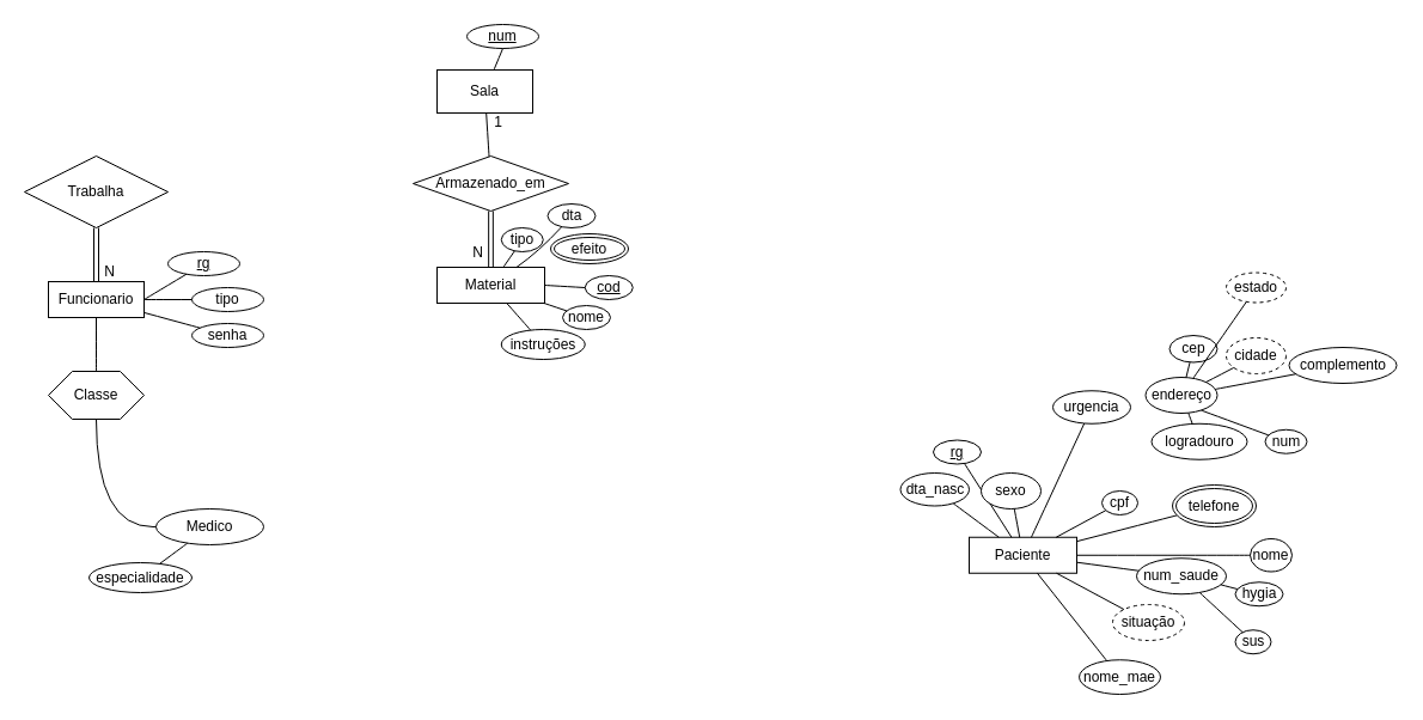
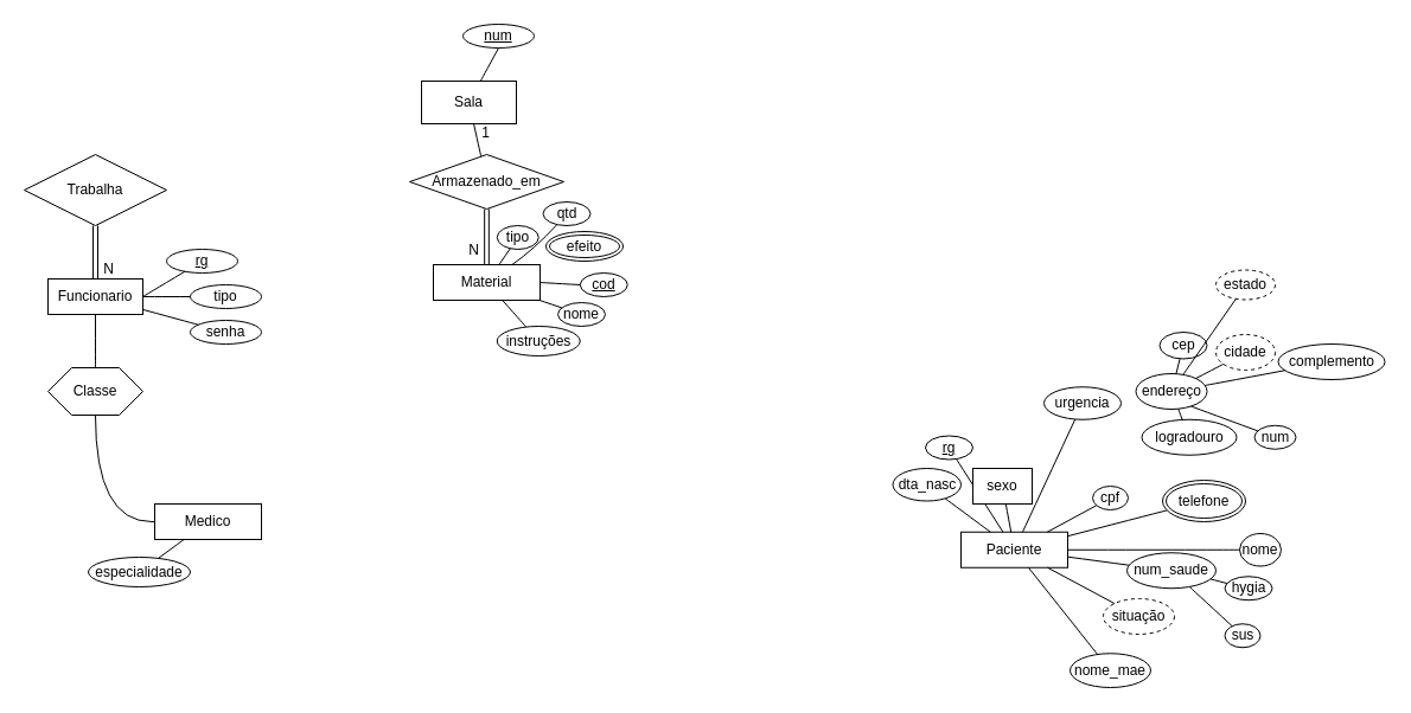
  <mxCell id="0" />
  <mxCell id="1" parent="0" />
  <mxCell id="2" value="&lt;div&gt;Funcionario&lt;/div&gt;" style="rounded=0;arcSize=10;whiteSpace=wrap;html=1;align=center;" parent="1" vertex="1"><mxGeometry x="40" y="235" width="80" height="30" as="geometry" /></mxCell>
  <mxCell id="3" value="Trabalha" style="shape=rhombus;perimeter=rhombusPerimeter;whiteSpace=wrap;html=1;align=center;rounded=0;" parent="1" vertex="1"><mxGeometry x="20" y="130" width="120" height="60" as="geometry" /></mxCell>
  <mxCell id="4" value="" style="shape=link;html=1;rounded=0;exitX=0.5;exitY=1;exitDx=0;exitDy=0;entryX=0.5;entryY=0;entryDx=0;entryDy=0;curved=1;" parent="1" source="3" target="2" edge="1"><mxGeometry relative="1" as="geometry"><mxPoint x="90" y="190" as="sourcePoint" /><mxPoint x="230" y="190" as="targetPoint" /></mxGeometry></mxCell>
  <mxCell id="5" value="N" style="resizable=0;html=1;align=right;verticalAlign=bottom;rounded=0;" parent="4" connectable="0" vertex="1"><mxGeometry x="1" relative="1" as="geometry"><mxPoint x="16" as="offset" /></mxGeometry></mxCell>
  <mxCell id="6" value="&lt;u&gt;rg&lt;/u&gt;" style="ellipse;whiteSpace=wrap;html=1;align=center;rounded=0;" parent="1" vertex="1"><mxGeometry x="140" y="210" width="60" height="20" as="geometry" /></mxCell>
  <mxCell id="7" value="tipo" style="ellipse;whiteSpace=wrap;html=1;align=center;rounded=0;" parent="1" vertex="1"><mxGeometry x="160" y="240" width="60" height="20" as="geometry" /></mxCell>
  <mxCell id="8" value="" style="endArrow=none;html=1;rounded=0;exitX=1;exitY=0.5;exitDx=0;exitDy=0;entryX=0;entryY=0.5;entryDx=0;entryDy=0;curved=1;" parent="1" source="2" target="7" edge="1"><mxGeometry width="50" height="50" relative="1" as="geometry"><mxPoint x="210" y="340" as="sourcePoint" /><mxPoint x="260" y="290" as="targetPoint" /></mxGeometry></mxCell>
  <mxCell id="9" value="" style="endArrow=none;html=1;rounded=0;exitX=1;exitY=0.5;exitDx=0;exitDy=0;curved=1;" parent="1" source="2" target="6" edge="1"><mxGeometry width="50" height="50" relative="1" as="geometry"><mxPoint x="210" y="340" as="sourcePoint" /><mxPoint x="260" y="290" as="targetPoint" /></mxGeometry></mxCell>
- <mxCell id="10" value="Sala" style="rounded=0;arcSize=10;whiteSpace=wrap;html=1;align=center;" parent="1" vertex="1"><mxGeometry x="365" y="58" width="80" height="36" as="geometry" /></mxCell>
+ <mxCell id="10" value="Sala" style="rounded=0;arcSize=10;whiteSpace=wrap;html=1;align=center;" parent="1" vertex="1"><mxGeometry x="355" y="68" width="80" height="36" as="geometry" /></mxCell>
  <mxCell id="11" value="Material" style="rounded=0;arcSize=10;whiteSpace=wrap;html=1;align=center;" parent="1" vertex="1"><mxGeometry x="365" y="223" width="90" height="30" as="geometry" /></mxCell>
  <mxCell id="12" value="&lt;u&gt;num&lt;/u&gt;" style="ellipse;whiteSpace=wrap;html=1;align=center;rounded=0;" parent="1" vertex="1"><mxGeometry x="390" y="20" width="60" height="20" as="geometry" /></mxCell>
  <mxCell id="13" value="" style="endArrow=none;html=1;rounded=0;curved=1;" parent="1" source="10" edge="1"><mxGeometry width="50" height="50" relative="1" as="geometry"><mxPoint x="370" y="90" as="sourcePoint" /><mxPoint x="420" y="40" as="targetPoint" /></mxGeometry></mxCell>
  <mxCell id="14" value="&lt;u&gt;cod&lt;/u&gt;" style="ellipse;whiteSpace=wrap;html=1;align=center;rounded=0;" parent="1" vertex="1"><mxGeometry x="488.75" y="230" width="40" height="20" as="geometry" /></mxCell>
  <mxCell id="15" value="" style="endArrow=none;html=1;rounded=0;entryX=0;entryY=0.5;entryDx=0;entryDy=0;exitX=1;exitY=0.5;exitDx=0;exitDy=0;curved=1;" parent="1" source="11" target="14" edge="1"><mxGeometry width="50" height="50" relative="1" as="geometry"><mxPoint x="430" y="280" as="sourcePoint" /><mxPoint x="480" y="230" as="targetPoint" /></mxGeometry></mxCell>
- <mxCell id="16" value="dta" style="ellipse;whiteSpace=wrap;html=1;align=center;rounded=0;" parent="1" vertex="1"><mxGeometry x="457.5" y="170" width="40" height="20" as="geometry" /></mxCell>
+ <mxCell id="16" value="qtd" style="ellipse;whiteSpace=wrap;html=1;align=center;rounded=0;" parent="1" vertex="1"><mxGeometry x="457.5" y="170" width="40" height="20" as="geometry" /></mxCell>
  <mxCell id="17" value="" style="endArrow=none;html=1;rounded=0;strokeWidth=1;curved=1;" parent="1" source="11" target="16" edge="1"><mxGeometry width="50" height="50" relative="1" as="geometry"><mxPoint x="420" y="256" as="sourcePoint" /><mxPoint x="477.701" y="217.69" as="targetPoint" /><Array as="points"><mxPoint x="450" y="210" /></Array></mxGeometry></mxCell>
  <mxCell id="18" value="&lt;div&gt;nome&lt;/div&gt;" style="ellipse;whiteSpace=wrap;html=1;align=center;rounded=0;" parent="1" vertex="1"><mxGeometry x="470" y="255" width="40" height="20" as="geometry" /></mxCell>
  <mxCell id="19" value="" style="endArrow=none;html=1;rounded=0;strokeWidth=1;curved=1;" parent="1" source="11" target="18" edge="1"><mxGeometry width="50" height="50" relative="1" as="geometry"><mxPoint x="450" y="281.104" as="sourcePoint" /><mxPoint x="470" y="260" as="targetPoint" /></mxGeometry></mxCell>
  <mxCell id="20" style="edgeStyle=orthogonalEdgeStyle;rounded=0;orthogonalLoop=1;jettySize=auto;html=1;endArrow=none;endFill=0;strokeWidth=1;entryX=0.5;entryY=0;entryDx=0;entryDy=0;curved=1;" parent="1" source="21" target="23" edge="1"><mxGeometry relative="1" as="geometry"><mxPoint x="155" y="410" as="targetPoint" /><Array as="points"><mxPoint x="80" y="440" /><mxPoint x="175" y="440" /></Array></mxGeometry></mxCell>
  <mxCell id="21" value="&lt;div&gt;Classe&lt;/div&gt;" style="shape=hexagon;perimeter=hexagonPerimeter2;whiteSpace=wrap;html=1;fixedSize=1;rounded=0;" parent="1" vertex="1"><mxGeometry x="40" y="310" width="80" height="40" as="geometry" /></mxCell>
  <mxCell id="22" value="" style="endArrow=none;html=1;rounded=0;curved=1;" parent="1" source="21" target="2" edge="1"><mxGeometry relative="1" as="geometry"><mxPoint x="79.74" y="304" as="sourcePoint" /><mxPoint x="79.74" y="270" as="targetPoint" /></mxGeometry></mxCell>
- <mxCell id="23" value="Medico" style="ellipse;arcSize=10;whiteSpace=wrap;html=1;align=center;" parent="1" vertex="1"><mxGeometry x="130" y="425" width="90" height="30" as="geometry" /></mxCell>
+ <mxCell id="23" value="Medico" style="rounded=0;arcSize=10;whiteSpace=wrap;html=1;align=center;" parent="1" vertex="1"><mxGeometry x="130" y="425" width="90" height="30" as="geometry" /></mxCell>
  <mxCell id="24" value="especialidade" style="ellipse;whiteSpace=wrap;html=1;align=center;rounded=0;" parent="1" vertex="1"><mxGeometry x="74" y="470" width="86" height="25" as="geometry" /></mxCell>
  <mxCell id="25" value="" style="endArrow=none;html=1;rounded=0;strokeWidth=1;curved=1;" parent="1" source="23" target="24" edge="1"><mxGeometry width="50" height="50" relative="1" as="geometry"><mxPoint x="-180" y="580" as="sourcePoint" /><mxPoint x="-130" y="530" as="targetPoint" /></mxGeometry></mxCell>
  <mxCell id="26" value="Paciente" style="rounded=0;arcSize=10;whiteSpace=wrap;html=1;align=center;" parent="1" vertex="1"><mxGeometry x="810" y="448.75" width="90" height="30" as="geometry" /></mxCell>
  <mxCell id="27" value="&lt;u&gt;rg&lt;/u&gt;" style="ellipse;whiteSpace=wrap;html=1;align=center;rounded=0;" parent="1" vertex="1"><mxGeometry x="780" y="367.5" width="40" height="20" as="geometry" /></mxCell>
  <mxCell id="28" value="" style="endArrow=none;html=1;rounded=0;strokeWidth=1;curved=1;" parent="1" source="27" target="26" edge="1"><mxGeometry width="50" height="50" relative="1" as="geometry"><mxPoint x="530" y="605" as="sourcePoint" /><mxPoint x="580" y="555" as="targetPoint" /></mxGeometry></mxCell>
  <mxCell id="29" value="&lt;div&gt;nome&lt;/div&gt;" style="ellipse;whiteSpace=wrap;html=1;align=center;rounded=0;" parent="1" vertex="1"><mxGeometry x="1045" y="450" width="35" height="27.5" as="geometry" /></mxCell>
  <mxCell id="30" value="dta_nasc" style="ellipse;whiteSpace=wrap;html=1;align=center;rounded=0;" parent="1" vertex="1"><mxGeometry x="752.5" y="395" width="57.5" height="27.5" as="geometry" /></mxCell>
  <mxCell id="31" value="num_saude" style="ellipse;whiteSpace=wrap;html=1;align=center;rounded=0;" parent="1" vertex="1"><mxGeometry x="950" y="466.25" width="75" height="30" as="geometry" /></mxCell>
  <mxCell id="32" value="sus" style="ellipse;whiteSpace=wrap;html=1;align=center;rounded=0;" parent="1" vertex="1"><mxGeometry x="1032.5" y="526.25" width="30" height="20" as="geometry" /></mxCell>
  <mxCell id="33" value="endereço" style="ellipse;whiteSpace=wrap;html=1;align=center;rounded=0;" parent="1" vertex="1"><mxGeometry x="957.5" y="315" width="60" height="30" as="geometry" /></mxCell>
  <mxCell id="34" value="&lt;div&gt;cep&lt;/div&gt;" style="ellipse;whiteSpace=wrap;html=1;align=center;rounded=0;" parent="1" vertex="1"><mxGeometry x="977.5" y="280" width="40" height="22.5" as="geometry" /></mxCell>
- <mxCell id="35" value="sexo" style="ellipse;whiteSpace=wrap;html=1;align=center;rounded=0;" parent="1" vertex="1"><mxGeometry x="820" y="395" width="50" height="30" as="geometry" /></mxCell>
+ <mxCell id="35" value="sexo" style="whiteSpace=wrap;html=1;align=center;rounded=0;" parent="1" vertex="1"><mxGeometry x="820" y="395" width="50" height="30" as="geometry" /></mxCell>
  <mxCell id="36" value="" style="endArrow=none;html=1;rounded=0;strokeWidth=1;curved=1;" parent="1" source="29" target="26" edge="1"><mxGeometry width="50" height="50" relative="1" as="geometry"><mxPoint x="536.641" y="540.547" as="sourcePoint" /><mxPoint x="550" y="545" as="targetPoint" /></mxGeometry></mxCell>
  <mxCell id="37" value="" style="endArrow=none;html=1;rounded=0;strokeWidth=1;curved=1;" parent="1" source="59" target="26" edge="1"><mxGeometry width="50" height="50" relative="1" as="geometry"><mxPoint x="508.707" y="501.727" as="sourcePoint" /><mxPoint x="600" y="565" as="targetPoint" /></mxGeometry></mxCell>
  <mxCell id="38" value="" style="endArrow=none;html=1;rounded=0;strokeWidth=1;curved=1;" parent="1" source="35" target="26" edge="1"><mxGeometry width="50" height="50" relative="1" as="geometry"><mxPoint x="810" y="635" as="sourcePoint" /><mxPoint x="860" y="585" as="targetPoint" /></mxGeometry></mxCell>
  <mxCell id="39" value="" style="endArrow=none;html=1;rounded=0;strokeWidth=1;curved=1;" parent="1" source="30" target="26" edge="1"><mxGeometry width="50" height="50" relative="1" as="geometry"><mxPoint x="810" y="635" as="sourcePoint" /><mxPoint x="860" y="585" as="targetPoint" /></mxGeometry></mxCell>
  <mxCell id="40" value="" style="endArrow=none;html=1;rounded=0;strokeWidth=1;curved=1;" parent="1" source="34" target="33" edge="1"><mxGeometry width="50" height="50" relative="1" as="geometry"><mxPoint x="957.5" y="620" as="sourcePoint" /><mxPoint x="1007.5" y="570" as="targetPoint" /></mxGeometry></mxCell>
  <mxCell id="41" value="cidade" style="ellipse;whiteSpace=wrap;html=1;align=center;dashed=1;rounded=0;" parent="1" vertex="1"><mxGeometry x="1025" y="282" width="50" height="30" as="geometry" /></mxCell>
  <mxCell id="42" value="" style="endArrow=none;html=1;rounded=0;strokeWidth=1;curved=1;" parent="1" source="33" target="41" edge="1"><mxGeometry width="50" height="50" relative="1" as="geometry"><mxPoint x="977.5" y="470" as="sourcePoint" /><mxPoint x="1007.5" y="570" as="targetPoint" /></mxGeometry></mxCell>
  <mxCell id="43" value="estado" style="ellipse;whiteSpace=wrap;html=1;align=center;dashed=1;rounded=0;" parent="1" vertex="1"><mxGeometry x="1025" y="227.5" width="50" height="25" as="geometry" /></mxCell>
  <mxCell id="44" value="" style="endArrow=none;html=1;rounded=0;strokeWidth=1;curved=1;" parent="1" source="33" target="43" edge="1"><mxGeometry width="50" height="50" relative="1" as="geometry"><mxPoint x="957.5" y="620" as="sourcePoint" /><mxPoint x="1007.5" y="570" as="targetPoint" /></mxGeometry></mxCell>
  <mxCell id="45" value="" style="endArrow=none;html=1;rounded=0;strokeWidth=1;curved=1;" parent="1" source="33" target="46" edge="1"><mxGeometry width="50" height="50" relative="1" as="geometry"><mxPoint x="1027.5" y="570" as="sourcePoint" /><mxPoint x="1077.5" y="520" as="targetPoint" /></mxGeometry></mxCell>
  <mxCell id="46" value="logradouro" style="ellipse;whiteSpace=wrap;html=1;align=center;rounded=0;" parent="1" vertex="1"><mxGeometry x="962.5" y="353.75" width="80" height="30" as="geometry" /></mxCell>
  <mxCell id="47" value="num" style="ellipse;whiteSpace=wrap;html=1;align=center;rounded=0;" parent="1" vertex="1"><mxGeometry x="1057.5" y="358.75" width="35" height="20" as="geometry" /></mxCell>
  <mxCell id="48" value="" style="endArrow=none;html=1;rounded=0;strokeWidth=1;exitX=0.774;exitY=0.919;exitDx=0;exitDy=0;exitPerimeter=0;curved=1;" parent="1" source="33" target="47" edge="1"><mxGeometry width="50" height="50" relative="1" as="geometry"><mxPoint x="957.5" y="620" as="sourcePoint" /><mxPoint x="1007.5" y="570" as="targetPoint" /></mxGeometry></mxCell>
  <mxCell id="49" value="complemento" style="ellipse;whiteSpace=wrap;html=1;align=center;rounded=0;" parent="1" vertex="1"><mxGeometry x="1077.5" y="290" width="90" height="30" as="geometry" /></mxCell>
  <mxCell id="50" value="" style="endArrow=none;html=1;rounded=0;strokeWidth=1;curved=1;" parent="1" source="33" target="49" edge="1"><mxGeometry width="50" height="50" relative="1" as="geometry"><mxPoint x="957.5" y="620" as="sourcePoint" /><mxPoint x="1007.5" y="570" as="targetPoint" /></mxGeometry></mxCell>
  <mxCell id="51" value="" style="endArrow=none;html=1;rounded=0;strokeWidth=1;curved=1;" parent="1" source="31" target="26" edge="1"><mxGeometry width="50" height="50" relative="1" as="geometry"><mxPoint x="530.699" y="608.326" as="sourcePoint" /><mxPoint x="575" y="575" as="targetPoint" /></mxGeometry></mxCell>
  <mxCell id="52" value="" style="endArrow=none;html=1;rounded=0;strokeWidth=1;curved=1;" parent="1" source="31" target="32" edge="1"><mxGeometry width="50" height="50" relative="1" as="geometry"><mxPoint x="942.673" y="641.284" as="sourcePoint" /><mxPoint x="952.188" y="591.25" as="targetPoint" /></mxGeometry></mxCell>
  <mxCell id="53" value="senha" style="ellipse;whiteSpace=wrap;html=1;align=center;rounded=0;" parent="1" vertex="1"><mxGeometry x="160" y="270" width="60" height="20" as="geometry" /></mxCell>
  <mxCell id="54" value="" style="endArrow=none;html=1;rounded=0;strokeWidth=1;curved=1;" parent="1" source="53" target="2" edge="1"><mxGeometry width="50" height="50" relative="1" as="geometry"><mxPoint x="-220" y="410" as="sourcePoint" /><mxPoint x="-170" y="360" as="targetPoint" /></mxGeometry></mxCell>
  <mxCell id="55" value="nome_mae" style="ellipse;whiteSpace=wrap;html=1;align=center;rounded=0;" parent="1" vertex="1"><mxGeometry x="902.05" y="551.25" width="67.95" height="28.75" as="geometry" /></mxCell>
  <mxCell id="56" value="" style="endArrow=none;html=1;rounded=0;strokeWidth=1;curved=1;" parent="1" source="55" target="26" edge="1"><mxGeometry width="50" height="50" relative="1" as="geometry"><mxPoint x="583.546" y="514.895" as="sourcePoint" /><mxPoint x="591.25" y="545" as="targetPoint" /></mxGeometry></mxCell>
  <mxCell id="57" value="hygia" style="ellipse;whiteSpace=wrap;html=1;align=center;rounded=0;" parent="1" vertex="1"><mxGeometry x="1032.5" y="486.25" width="40" height="20" as="geometry" /></mxCell>
  <mxCell id="58" value="" style="endArrow=none;html=1;rounded=0;strokeWidth=1;curved=1;" parent="1" source="31" target="57" edge="1"><mxGeometry width="50" height="50" relative="1" as="geometry"><mxPoint x="914.944" y="667.943" as="sourcePoint" /><mxPoint x="892.059" y="678.42" as="targetPoint" /></mxGeometry></mxCell>
  <mxCell id="59" value="telefone" style="ellipse;shape=doubleEllipse;margin=3;whiteSpace=wrap;html=1;align=center;rounded=0;" parent="1" vertex="1"><mxGeometry x="980" y="405" width="70" height="35" as="geometry" /></mxCell>
  <mxCell id="60" value="tipo" style="ellipse;whiteSpace=wrap;html=1;align=center;rounded=0;" parent="1" vertex="1"><mxGeometry x="418.75" y="190" width="35" height="20" as="geometry" /></mxCell>
  <mxCell id="61" value="" style="endArrow=none;html=1;rounded=0;strokeWidth=1;curved=1;" parent="1" source="11" target="60" edge="1"><mxGeometry width="50" height="50" relative="1" as="geometry"><mxPoint x="460" y="261.957" as="sourcePoint" /><mxPoint x="486.192" y="268.916" as="targetPoint" /></mxGeometry></mxCell>
  <mxCell id="62" value="Armazenado_em" style="shape=rhombus;perimeter=rhombusPerimeter;whiteSpace=wrap;html=1;align=center;rounded=0;" parent="1" vertex="1"><mxGeometry x="345" y="130" width="130" height="46" as="geometry" /></mxCell>
  <mxCell id="63" value="" style="shape=link;html=1;rounded=0;width=3.684;curved=1;" parent="1" source="62" target="11" edge="1"><mxGeometry relative="1" as="geometry"><mxPoint x="313" y="313" as="sourcePoint" /><mxPoint x="400" y="410" as="targetPoint" /><Array as="points" /></mxGeometry></mxCell>
  <mxCell id="64" value="N" style="resizable=0;html=1;align=right;verticalAlign=bottom;rounded=0;" parent="63" connectable="0" vertex="1"><mxGeometry x="1" relative="1" as="geometry"><mxPoint x="-6" y="-4" as="offset" /></mxGeometry></mxCell>
  <mxCell id="65" value="" style="endArrow=none;html=1;rounded=0;curved=1;" parent="1" source="62" target="10" edge="1"><mxGeometry relative="1" as="geometry"><mxPoint x="204" y="86" as="sourcePoint" /><mxPoint x="140" y="86" as="targetPoint" /></mxGeometry></mxCell>
  <mxCell id="66" value="1" style="resizable=0;html=1;align=right;verticalAlign=bottom;rounded=0;" parent="65" connectable="0" vertex="1"><mxGeometry x="1" relative="1" as="geometry"><mxPoint x="14" y="16" as="offset" /></mxGeometry></mxCell>
  <mxCell id="67" value="efeito" style="ellipse;shape=doubleEllipse;margin=3;whiteSpace=wrap;html=1;align=center;rounded=0;" parent="1" vertex="1"><mxGeometry x="460" y="195" width="65" height="25" as="geometry" /></mxCell>
  <mxCell id="68" value="instruções" style="ellipse;whiteSpace=wrap;html=1;align=center;rounded=0;" parent="1" vertex="1"><mxGeometry x="418.75" y="275" width="70" height="25" as="geometry" /></mxCell>
  <mxCell id="69" value="" style="endArrow=none;html=1;rounded=0;strokeWidth=1;curved=1;" parent="1" source="68" target="11" edge="1"><mxGeometry width="50" height="50" relative="1" as="geometry"><mxPoint x="150" y="330" as="sourcePoint" /><mxPoint x="200" y="280" as="targetPoint" /></mxGeometry></mxCell>
  <mxCell id="70" value="urgencia" style="ellipse;whiteSpace=wrap;html=1;align=center;rounded=0;" parent="1" vertex="1"><mxGeometry x="880" y="326.25" width="65" height="27.5" as="geometry" /></mxCell>
  <mxCell id="71" value="" style="endArrow=none;html=1;rounded=0;strokeWidth=1;curved=1;" parent="1" source="26" target="70" edge="1"><mxGeometry width="50" height="50" relative="1" as="geometry"><mxPoint x="515.889" y="420" as="sourcePoint" /><mxPoint x="565.358" y="391.338" as="targetPoint" /></mxGeometry></mxCell>
  <mxCell id="72" value="situação" style="ellipse;whiteSpace=wrap;html=1;align=center;dashed=1;fontFamily=Helvetica;fontSize=12;rounded=0;" parent="1" vertex="1"><mxGeometry x="930" y="505" width="60" height="30" as="geometry" /></mxCell>
  <mxCell id="73" value="cpf" style="ellipse;whiteSpace=wrap;html=1;align=center;rounded=0;" parent="1" vertex="1"><mxGeometry x="921.02" y="410" width="30" height="20" as="geometry" /></mxCell>
  <mxCell id="74" value="" style="endArrow=none;html=1;rounded=0;" edge="1" parent="1" source="26" target="73"><mxGeometry width="50" height="50" relative="1" as="geometry"><mxPoint x="860" y="580" as="sourcePoint" /><mxPoint x="910" y="530" as="targetPoint" /></mxGeometry></mxCell>
  <mxCell id="75" value="" style="endArrow=none;html=1;rounded=0;" edge="1" parent="1" source="72" target="26"><mxGeometry width="50" height="50" relative="1" as="geometry"><mxPoint x="750" y="410" as="sourcePoint" /><mxPoint x="800" y="360" as="targetPoint" /></mxGeometry></mxCell>
